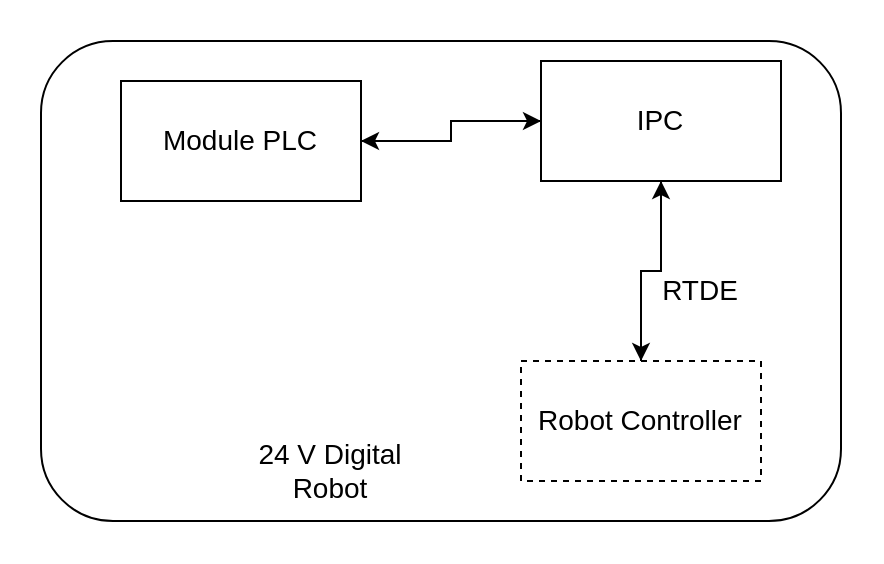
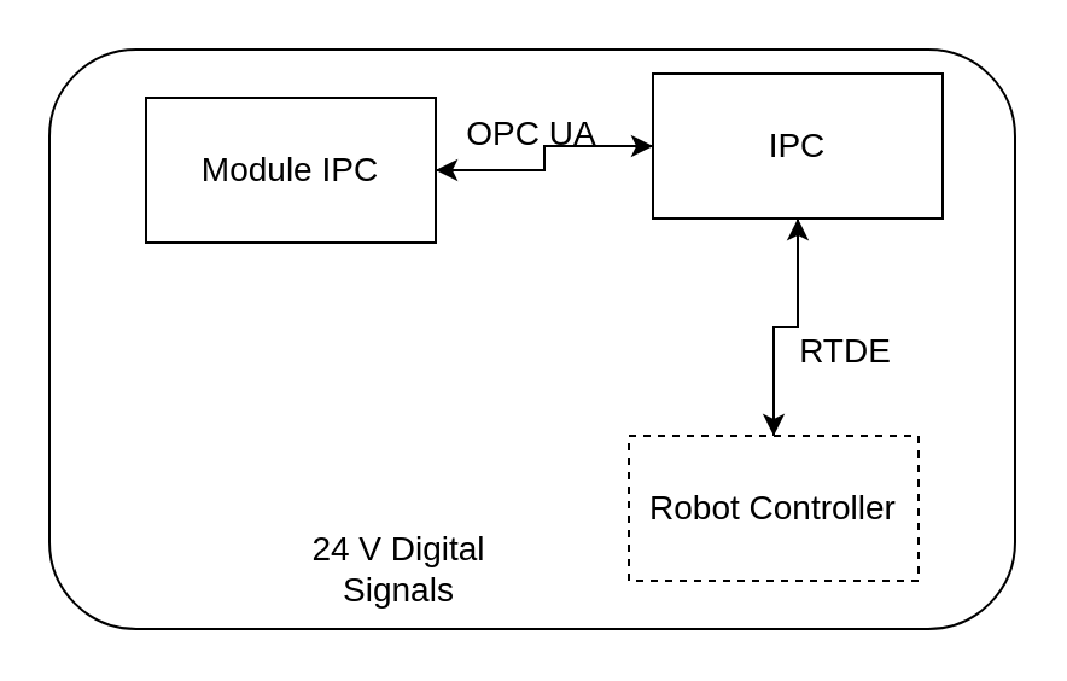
  <mxCell id="0" />
  <mxCell id="1" parent="0" />
  <mxCell id="2" value="" style="rounded=1;whiteSpace=wrap;html=1;fillColor=none;" vertex="1" parent="1"><mxGeometry x="20" y="20" width="400" height="240" as="geometry" /></mxCell>
  <mxCell id="3" style="edgeStyle=orthogonalEdgeStyle;rounded=0;orthogonalLoop=1;jettySize=auto;html=1;exitX=1;exitY=0.5;exitDx=0;exitDy=0;entryX=0;entryY=0.5;entryDx=0;entryDy=0;" edge="1" parent="1" source="4" target="7"><mxGeometry relative="1" as="geometry" /></mxCell>
- <mxCell id="4" value="Module PLC" style="rounded=0;whiteSpace=wrap;html=1;fillColor=none;fontSize=14;" vertex="1" parent="1"><mxGeometry x="60" y="40" width="120" height="60" as="geometry" /></mxCell>
+ <mxCell id="4" value="Module IPC" style="rounded=0;whiteSpace=wrap;html=1;fillColor=none;fontSize=14;" vertex="1" parent="1"><mxGeometry x="60" y="40" width="120" height="60" as="geometry" /></mxCell>
  <mxCell id="5" style="edgeStyle=orthogonalEdgeStyle;rounded=0;orthogonalLoop=1;jettySize=auto;html=1;exitX=0.5;exitY=1;exitDx=0;exitDy=0;entryX=0.5;entryY=0;entryDx=0;entryDy=0;" edge="1" parent="1" source="7" target="9"><mxGeometry relative="1" as="geometry" /></mxCell>
  <mxCell id="6" style="edgeStyle=orthogonalEdgeStyle;rounded=0;orthogonalLoop=1;jettySize=auto;html=1;exitX=0;exitY=0.5;exitDx=0;exitDy=0;entryX=1;entryY=0.5;entryDx=0;entryDy=0;fontSize=14;" edge="1" parent="1" source="7" target="4"><mxGeometry relative="1" as="geometry" /></mxCell>
  <mxCell id="7" value="IPC" style="rounded=0;whiteSpace=wrap;html=1;fillColor=none;fontSize=14;" vertex="1" parent="1"><mxGeometry x="270" y="30" width="120" height="60" as="geometry" /></mxCell>
  <mxCell id="8" style="edgeStyle=orthogonalEdgeStyle;rounded=0;orthogonalLoop=1;jettySize=auto;html=1;exitX=0.5;exitY=0;exitDx=0;exitDy=0;entryX=0.5;entryY=1;entryDx=0;entryDy=0;fontSize=14;" edge="1" parent="1" source="9" target="7"><mxGeometry relative="1" as="geometry" /></mxCell>
  <mxCell id="9" value="Robot Controller" style="rounded=0;whiteSpace=wrap;html=1;fillColor=none;fontSize=14;dashed=1;" vertex="1" parent="1"><mxGeometry x="260" y="180" width="120" height="60" as="geometry" /></mxCell>
+ <mxCell id="10" value="OPC UA" style="text;html=1;strokeColor=none;fillColor=none;align=center;verticalAlign=middle;whiteSpace=wrap;rounded=0;fontSize=14;" vertex="1" parent="1"><mxGeometry x="190" y="40" width="60" height="30" as="geometry" /></mxCell>
  <mxCell id="11" value="RTDE" style="text;html=1;strokeColor=none;fillColor=none;align=center;verticalAlign=middle;whiteSpace=wrap;rounded=0;fontSize=14;rotation=0;" vertex="1" parent="1"><mxGeometry x="320" y="130" width="60" height="30" as="geometry" /></mxCell>
- <mxCell id="12" value="24 V Digital Robot" style="text;html=1;strokeColor=none;fillColor=none;align=center;verticalAlign=middle;whiteSpace=wrap;rounded=0;fontSize=14;" vertex="1" parent="1"><mxGeometry x="120" y="220" width="90" height="30" as="geometry" /></mxCell>
+ <mxCell id="12" value="24 V Digital Signals" style="text;html=1;strokeColor=none;fillColor=none;align=center;verticalAlign=middle;whiteSpace=wrap;rounded=0;fontSize=14;" vertex="1" parent="1"><mxGeometry x="120" y="220" width="90" height="30" as="geometry" /></mxCell>
